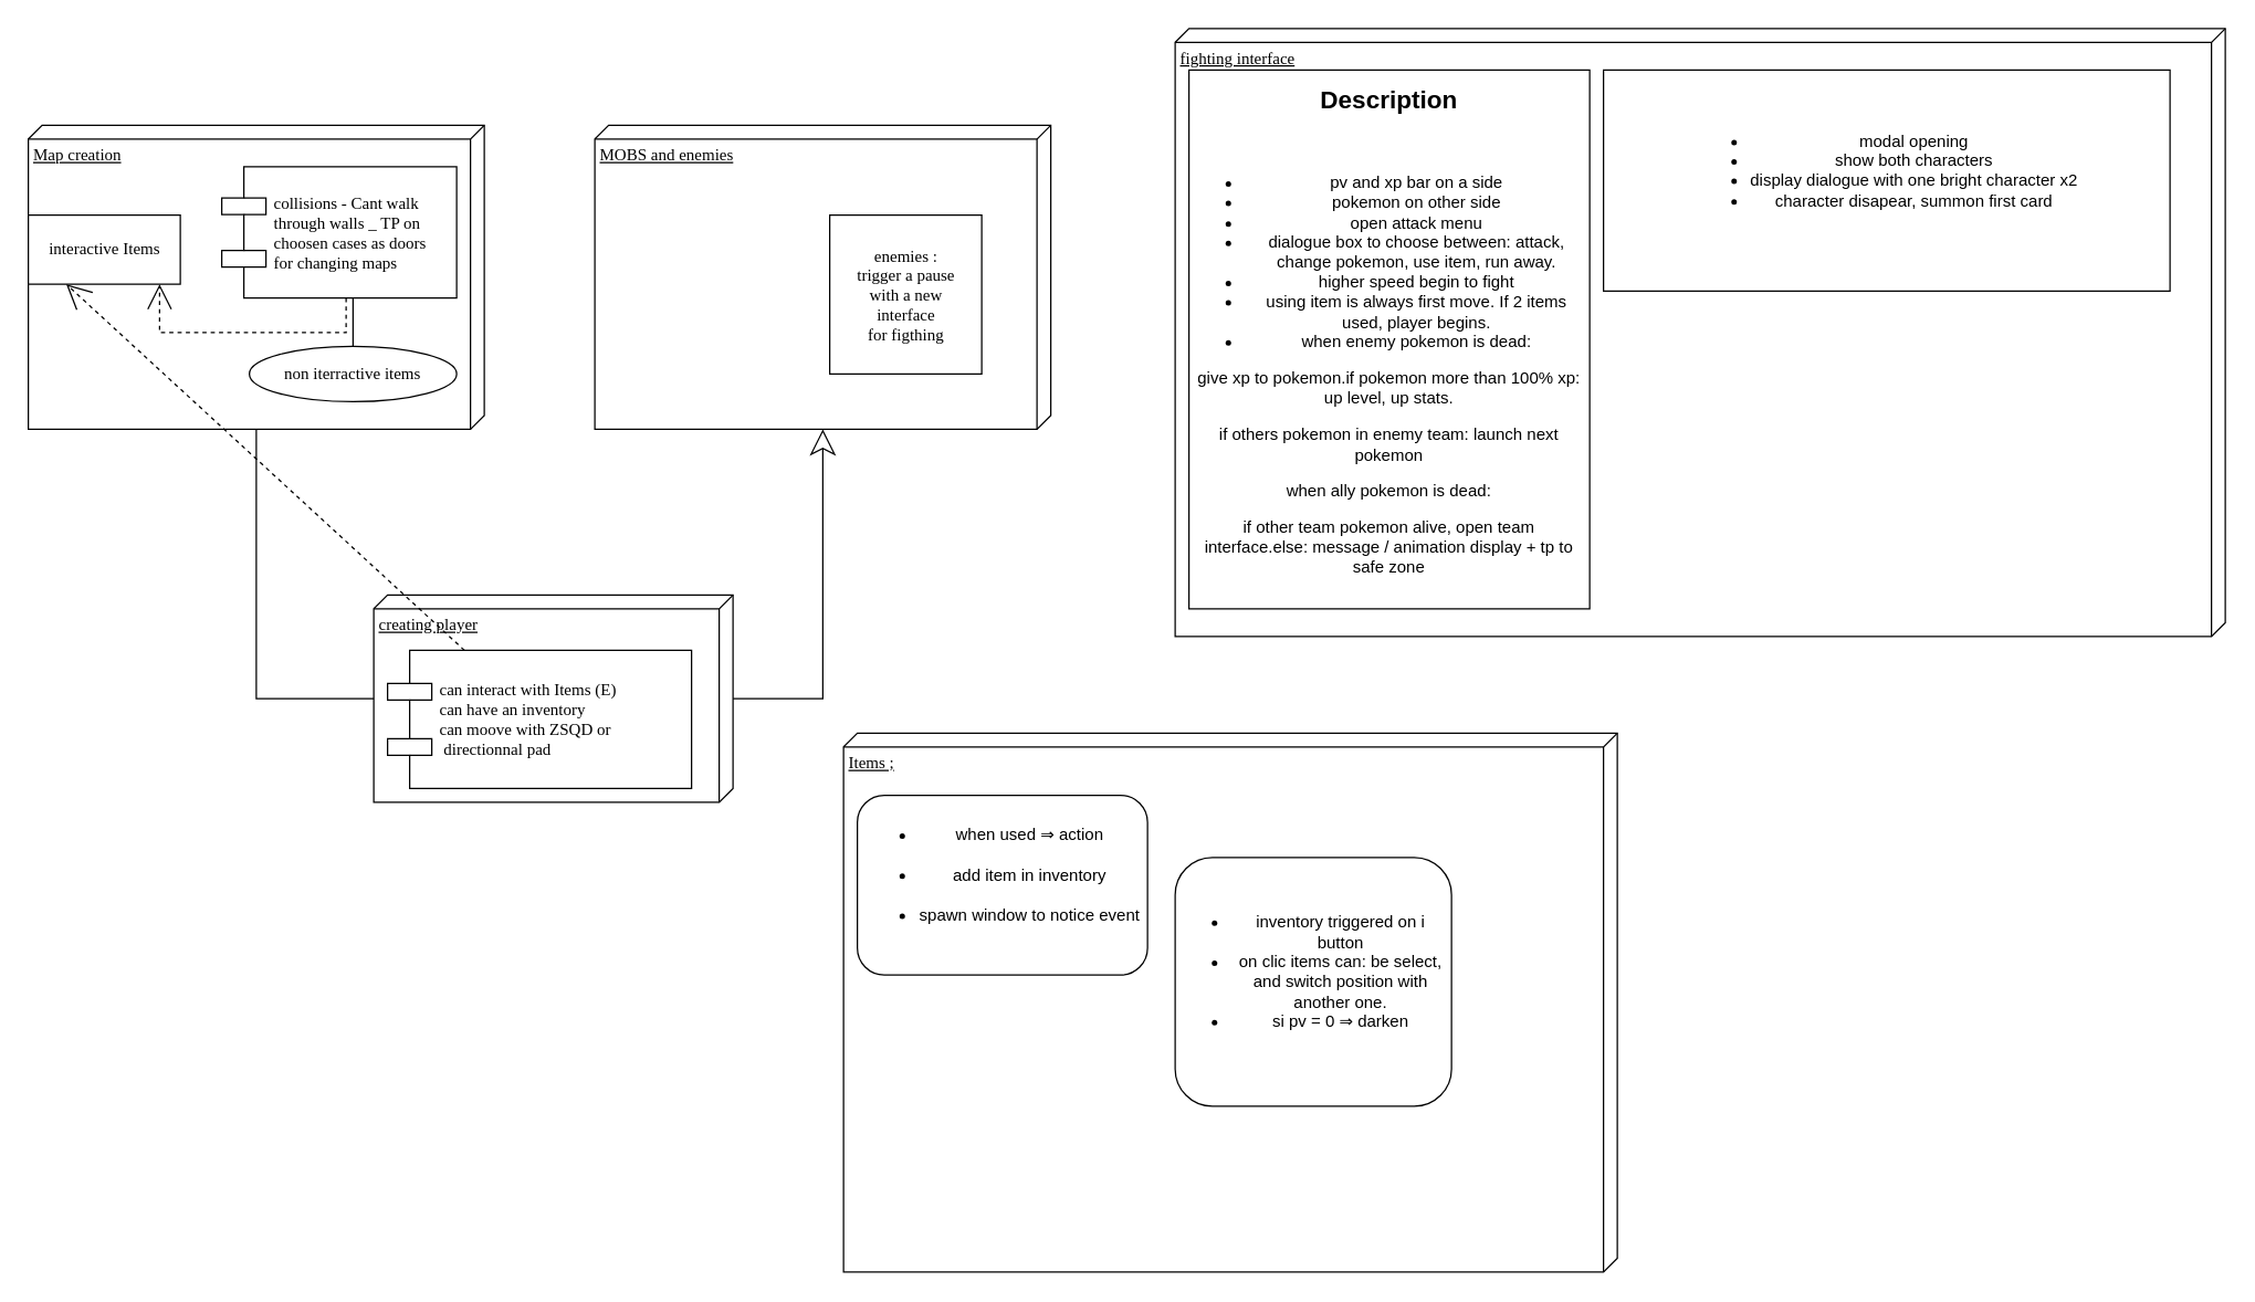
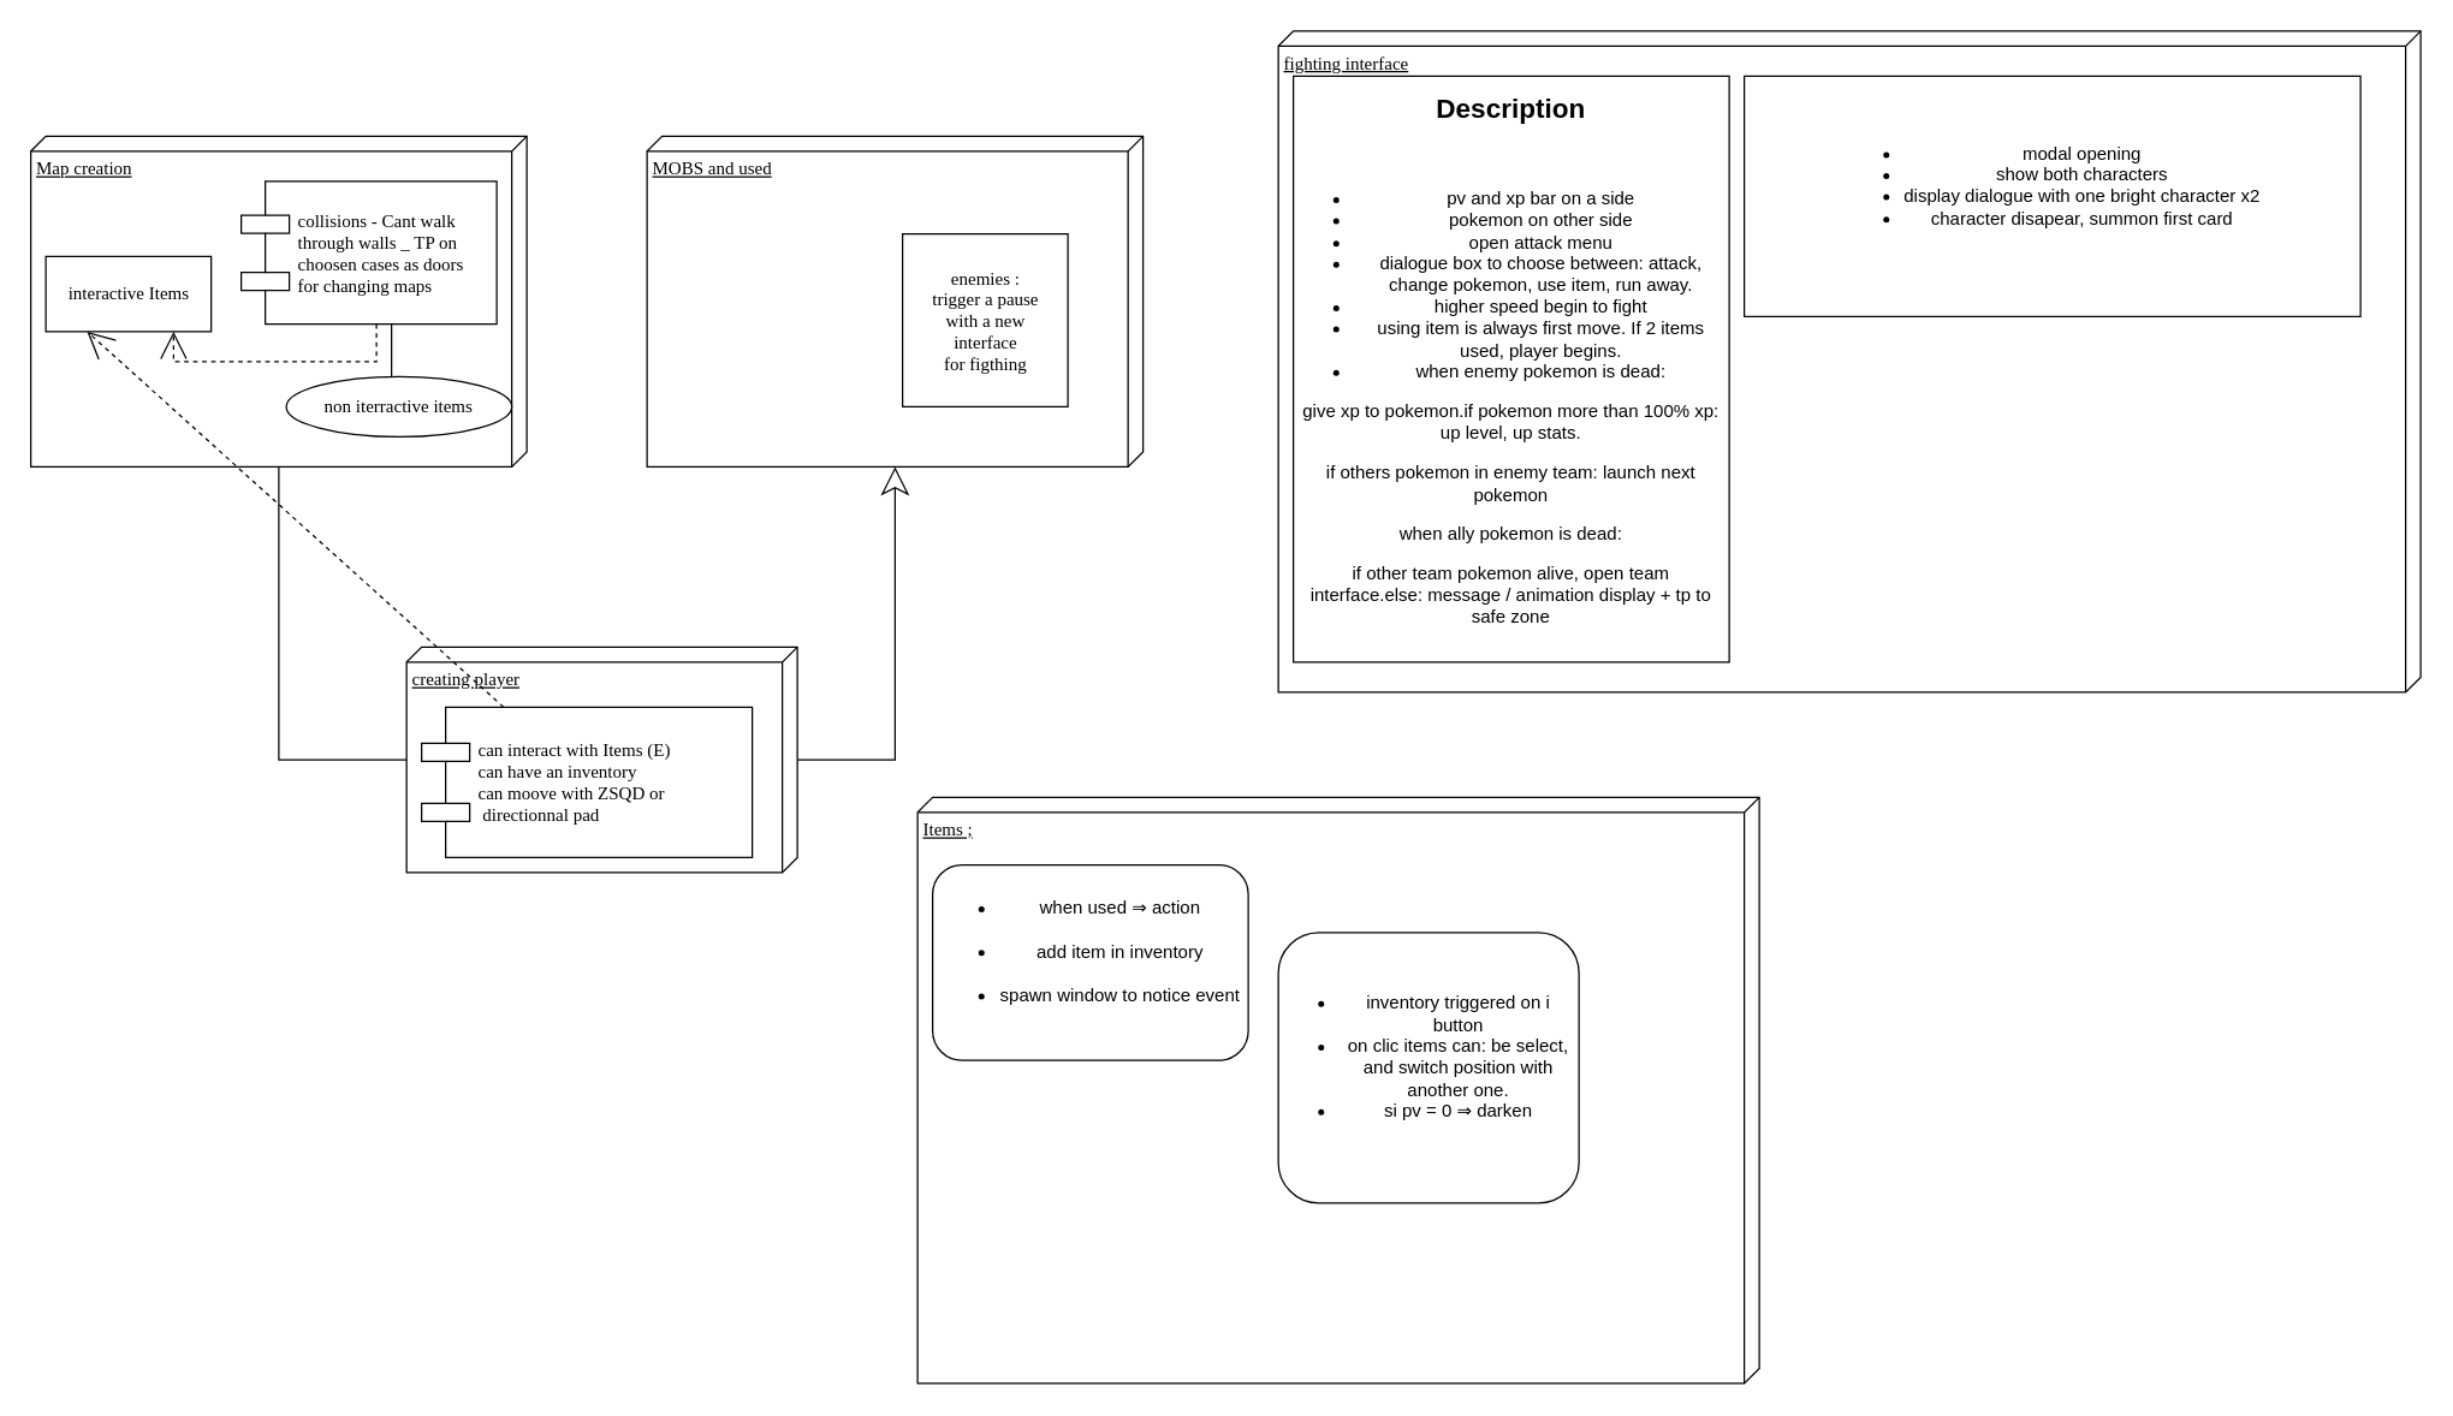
  <mxCell id="0" />
  <mxCell id="1" parent="0" />
  <mxCell id="2" value="Map creation" style="verticalAlign=top;align=left;spacingTop=8;spacingLeft=2;spacingRight=12;shape=cube;size=10;direction=south;fontStyle=4;html=1;rounded=0;shadow=0;comic=0;labelBackgroundColor=none;strokeWidth=1;fontFamily=Verdana;fontSize=12" parent="1" vertex="1"><mxGeometry x="20" y="90" width="330" height="220" as="geometry" /></mxCell>
- <mxCell id="3" value="MOBS and enemies" style="verticalAlign=top;align=left;spacingTop=8;spacingLeft=2;spacingRight=12;shape=cube;size=10;direction=south;fontStyle=4;html=1;rounded=0;shadow=0;comic=0;labelBackgroundColor=none;strokeWidth=1;fontFamily=Verdana;fontSize=12" parent="1" vertex="1"><mxGeometry x="430" y="90" width="330" height="220" as="geometry" /></mxCell>
+ <mxCell id="3" value="MOBS and used" style="verticalAlign=top;align=left;spacingTop=8;spacingLeft=2;spacingRight=12;shape=cube;size=10;direction=south;fontStyle=4;html=1;rounded=0;shadow=0;comic=0;labelBackgroundColor=none;strokeWidth=1;fontFamily=Verdana;fontSize=12" parent="1" vertex="1"><mxGeometry x="430" y="90" width="330" height="220" as="geometry" /></mxCell>
  <mxCell id="4" value="creating player" style="verticalAlign=top;align=left;spacingTop=8;spacingLeft=2;spacingRight=12;shape=cube;size=10;direction=south;fontStyle=4;html=1;rounded=0;shadow=0;comic=0;labelBackgroundColor=none;strokeWidth=1;fontFamily=Verdana;fontSize=12" parent="1" vertex="1"><mxGeometry x="270" y="430" width="260" height="150" as="geometry" /></mxCell>
- <mxCell id="5" value="interactive Items" style="html=1;rounded=0;shadow=0;comic=0;labelBackgroundColor=none;strokeWidth=1;fontFamily=Verdana;fontSize=12;align=center;" parent="1" vertex="1"><mxGeometry x="20" y="155" width="110" height="50" as="geometry" /></mxCell>
+ <mxCell id="5" value="interactive Items" style="html=1;rounded=0;shadow=0;comic=0;labelBackgroundColor=none;strokeWidth=1;fontFamily=Verdana;fontSize=12;align=center;" parent="1" vertex="1"><mxGeometry x="30" y="170" width="110" height="50" as="geometry" /></mxCell>
  <mxCell id="6" value="&lt;div&gt;collisions - Cant walk &lt;br&gt;&lt;/div&gt;&lt;div&gt;through walls _ TP on &lt;br&gt;&lt;/div&gt;&lt;div&gt;choosen cases as doors&lt;/div&gt;&lt;div&gt;for changing maps&lt;br&gt;&lt;/div&gt;" style="shape=component;align=left;spacingLeft=36;rounded=0;shadow=0;comic=0;labelBackgroundColor=none;strokeWidth=1;fontFamily=Verdana;fontSize=12;html=1;" parent="1" vertex="1"><mxGeometry x="160" y="120" width="170" height="95" as="geometry" /></mxCell>
- <mxCell id="7" value="non iterractive items" style="ellipse;whiteSpace=wrap;html=1;rounded=0;shadow=0;comic=0;labelBackgroundColor=none;strokeWidth=1;fontFamily=Verdana;fontSize=12;align=center;" parent="1" vertex="1"><mxGeometry x="180" y="250" width="150" height="40" as="geometry" /></mxCell>
+ <mxCell id="7" value="non iterractive items" style="ellipse;whiteSpace=wrap;html=1;rounded=0;shadow=0;comic=0;labelBackgroundColor=none;strokeWidth=1;fontFamily=Verdana;fontSize=12;align=center;" parent="1" vertex="1"><mxGeometry x="190" y="250" width="150" height="40" as="geometry" /></mxCell>
  <mxCell id="8" value="&lt;div&gt;enemies : &lt;br&gt;&lt;/div&gt;&lt;div&gt;trigger a pause&lt;/div&gt;&lt;div&gt;with a new &lt;br&gt;&lt;/div&gt;&lt;div&gt;interface &lt;br&gt;&lt;/div&gt;&lt;div&gt;for figthing&lt;br&gt;&lt;/div&gt;" style="html=1;rounded=0;shadow=0;comic=0;labelBackgroundColor=none;strokeWidth=1;fontFamily=Verdana;fontSize=12;align=center;" parent="1" vertex="1"><mxGeometry x="600" y="155" width="110" height="115" as="geometry" /></mxCell>
  <mxCell id="9" value="&lt;div&gt;can interact with Items (E)&lt;/div&gt;&lt;div&gt;can have an inventory&lt;/div&gt;&lt;div&gt;can moove with ZSQD or&lt;/div&gt;&lt;div&gt;&amp;nbsp;directionnal pad&lt;br&gt;&lt;/div&gt;" style="shape=component;align=left;spacingLeft=36;rounded=0;shadow=0;comic=0;labelBackgroundColor=none;strokeWidth=1;fontFamily=Verdana;fontSize=12;html=1;" parent="1" vertex="1"><mxGeometry x="280" y="470" width="220" height="100" as="geometry" /></mxCell>
  <mxCell id="10" style="edgeStyle=none;rounded=0;html=1;dashed=1;labelBackgroundColor=none;startArrow=none;startFill=0;startSize=8;endArrow=open;endFill=0;endSize=16;fontFamily=Verdana;fontSize=12;entryX=0.25;entryY=1;entryDx=0;entryDy=0;" parent="1" source="9" target="5" edge="1"><mxGeometry relative="1" as="geometry" /></mxCell>
  <mxCell id="11" style="edgeStyle=elbowEdgeStyle;rounded=0;html=1;labelBackgroundColor=none;startArrow=none;startFill=0;startSize=8;endArrow=none;endFill=0;endSize=16;fontFamily=Verdana;fontSize=12;" parent="1" source="7" target="6" edge="1"><mxGeometry relative="1" as="geometry" /></mxCell>
  <mxCell id="12" style="edgeStyle=orthogonalEdgeStyle;rounded=0;html=1;labelBackgroundColor=none;startArrow=none;startFill=0;startSize=8;endArrow=open;endFill=0;endSize=16;fontFamily=Verdana;fontSize=12;dashed=1;" parent="1" source="6" target="5" edge="1"><mxGeometry relative="1" as="geometry"><Array as="points"><mxPoint x="250" y="240" /><mxPoint x="115" y="240" /></Array></mxGeometry></mxCell>
  <mxCell id="13" style="edgeStyle=orthogonalEdgeStyle;rounded=0;html=1;labelBackgroundColor=none;startArrow=none;startFill=0;startSize=8;endArrow=classic;endFill=0;endSize=16;fontFamily=Verdana;fontSize=12;" parent="1" source="4" target="3" edge="1"><mxGeometry relative="1" as="geometry"><Array as="points"><mxPoint x="595" y="505" /></Array></mxGeometry></mxCell>
  <mxCell id="14" style="edgeStyle=orthogonalEdgeStyle;rounded=0;html=1;labelBackgroundColor=none;startArrow=none;startFill=0;startSize=8;endArrow=none;endFill=0;endSize=16;fontFamily=Verdana;fontSize=12;" parent="1" source="4" target="2" edge="1"><mxGeometry relative="1" as="geometry"><Array as="points"><mxPoint x="185" y="505" /></Array></mxGeometry></mxCell>
  <mxCell id="15" value="Items ;" style="verticalAlign=top;align=left;spacingTop=8;spacingLeft=2;spacingRight=12;shape=cube;size=10;direction=south;fontStyle=4;html=1;rounded=0;shadow=0;comic=0;labelBackgroundColor=none;strokeWidth=1;fontFamily=Verdana;fontSize=12" vertex="1" parent="1"><mxGeometry x="610" y="530" width="560" height="390" as="geometry" /></mxCell>
  <mxCell id="16" value="fighting interface" style="verticalAlign=top;align=left;spacingTop=8;spacingLeft=2;spacingRight=12;shape=cube;size=10;direction=south;fontStyle=4;html=1;rounded=0;shadow=0;comic=0;labelBackgroundColor=none;strokeWidth=1;fontFamily=Verdana;fontSize=12" vertex="1" parent="1"><mxGeometry x="850" width="760" height="440" as="geometry" y="20" /></mxCell>
  <mxCell id="17" value="&lt;h2&gt;Description&lt;/h2&gt;&lt;br&gt;&lt;ul&gt;&lt;li&gt;pv and xp bar on a side&lt;/li&gt;&lt;li&gt;pokemon on other side&lt;/li&gt;&lt;li&gt;open attack menu&lt;/li&gt;&lt;li&gt;dialogue box to choose between: attack, change pokemon, use item, run away.&lt;/li&gt;&lt;li&gt;higher speed begin to fight&lt;/li&gt;&lt;li&gt;using item is always first move. If 2 items used, player begins.&lt;/li&gt;&lt;li&gt;when enemy pokemon is dead:&lt;/li&gt;&lt;/ul&gt;give xp to pokemon.if pokemon more than 100% xp: up level, up stats.&lt;br&gt;&lt;p&gt;if others pokemon in enemy team: launch next pokemon&lt;/p&gt;when ally pokemon is dead:&lt;br&gt;&lt;p&gt;if other team pokemon alive, open team interface.else:  message / animation display + tp to safe zone&lt;/p&gt;&lt;div&gt;&lt;br&gt;&lt;/div&gt;" style="rounded=0;whiteSpace=wrap;html=1;" vertex="1" parent="1"><mxGeometry x="860" y="50" width="290" height="390" as="geometry" /></mxCell>
  <mxCell id="18" value="&lt;ul&gt;&lt;li&gt;modal opening&lt;/li&gt;&lt;li&gt;show both characters&lt;/li&gt;&lt;li&gt;display dialogue with one bright character x2&lt;/li&gt;&lt;li&gt;character disapear, summon first card&lt;/li&gt;&lt;/ul&gt;&lt;div&gt;&lt;br/&gt;&lt;/div&gt;" style="rounded=0;whiteSpace=wrap;html=1;" vertex="1" parent="1"><mxGeometry x="1160" y="50" width="410" height="160" as="geometry" /></mxCell>
  <mxCell id="19" value="&lt;ul&gt;&#10;&lt;li&gt;when used ⇒ action&lt;/li&gt;&#10;&lt;li&gt;add item in inventory&lt;/li&gt;&#10;&lt;li&gt;spawn window to notice event&lt;/li&gt;&#10;&lt;/ul&gt;&#10;" style="rounded=1;whiteSpace=wrap;html=1;" vertex="1" parent="1"><mxGeometry x="620" y="575" width="210" height="130" as="geometry" /></mxCell>
  <mxCell id="20" value="&lt;ul&gt;&lt;li&gt;inventory triggered on i button&lt;/li&gt;&lt;li&gt;on clic items can: be select, and switch position with another one.&lt;/li&gt;&lt;li&gt;si pv = 0 ⇒ darken&lt;/li&gt;&lt;/ul&gt;&lt;div&gt;&lt;br/&gt;&lt;/div&gt;" style="rounded=1;whiteSpace=wrap;html=1;" vertex="1" parent="1"><mxGeometry x="850" y="620" width="200" height="180" as="geometry" /></mxCell>
